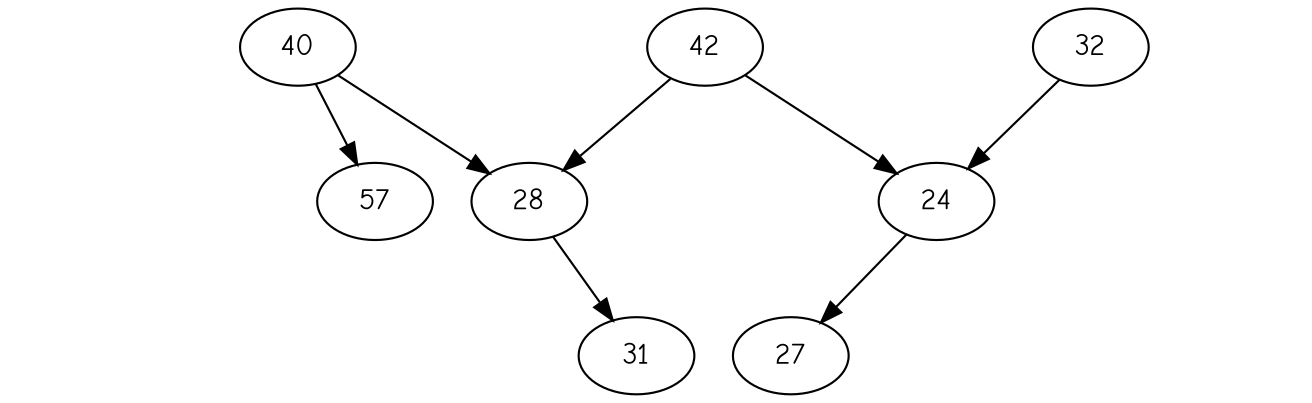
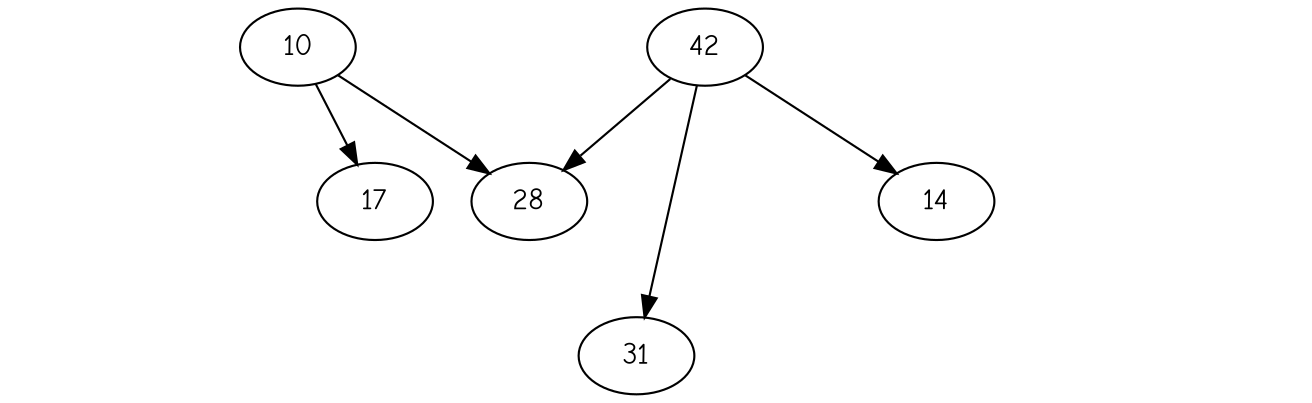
  digraph {
    fontname="Comic Neue"
    node [fontname="Comic Neue"]
    edge [fontname="Comic Neue" style=invis]
    42
    28
    I0 [style=invis]
-   24
+   24 [label=14]
    I1 [style=invis]
    31
-   32
    I4 [style=invis]
    I5 [style=invis]
-   10 [label=40]
+   10
    I2 [style=invis]
    I3 [style=invis]
-   17 [label=57]
-   27
+   17
    I6 [style=invis]
    I7 [style=invis]
    42 -> 28 [style=""]
    42 -> I0
    42 -> 24 [style=""]
    28 -> I1
-   28 -> 31 [style=""]
-   24 -> 27 [style=""]
+   42 -> 31 [style=""]
    24 -> I6
    24 -> I7
-   32 -> 24 [style=""]
-   32 -> I4
-   32 -> I5
    10 -> 28 [style=""]
    10 -> I2
    10 -> I3
    10 -> 17 [style=""]
  }
